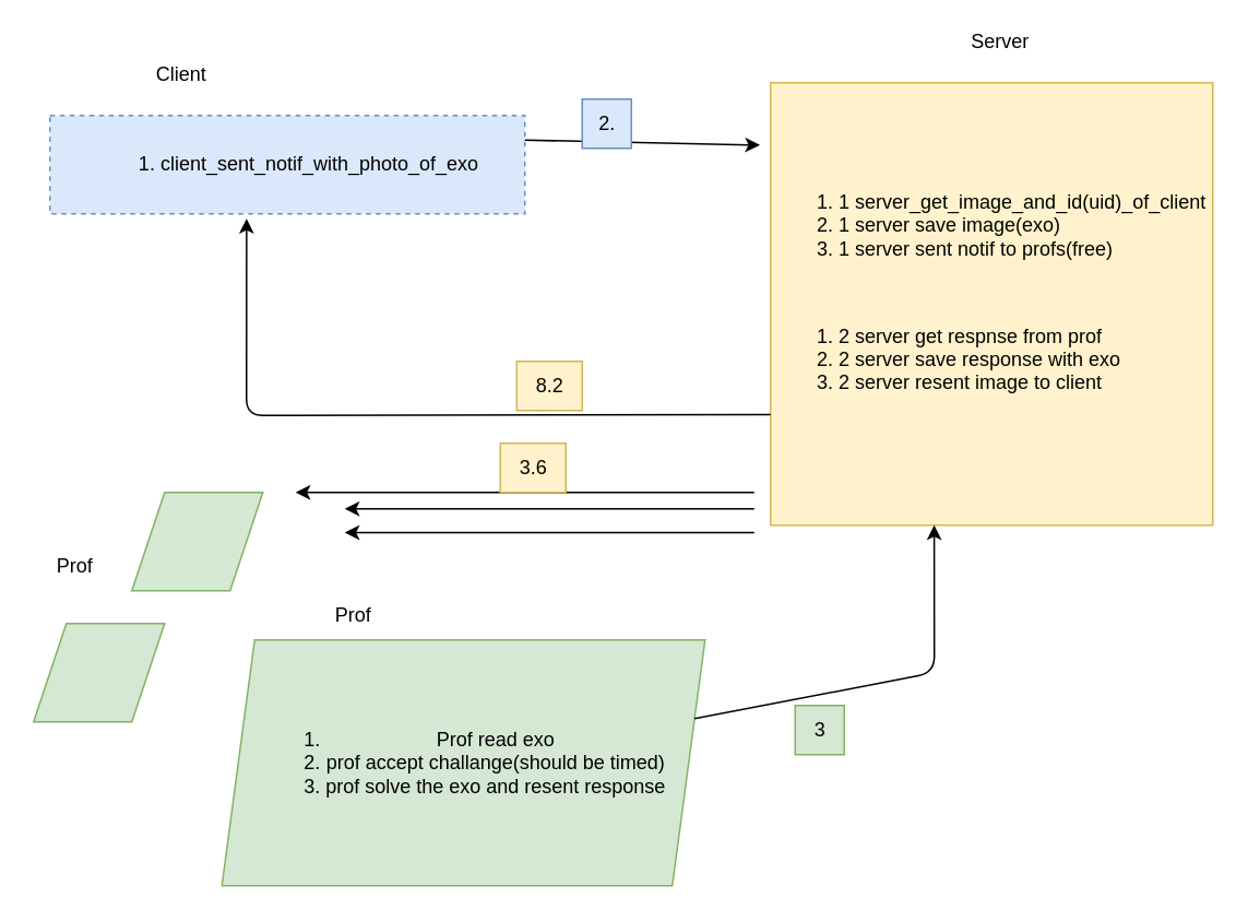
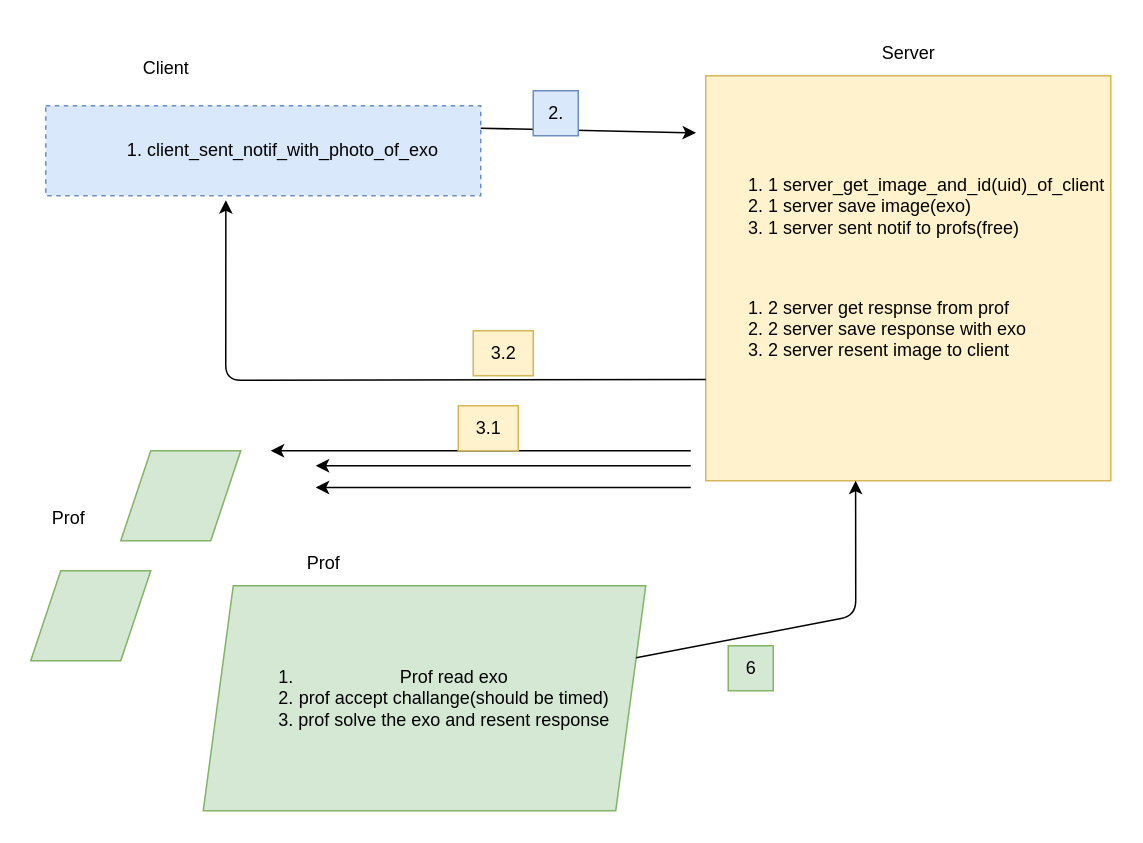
  <mxCell id="0" />
  <mxCell id="1" parent="0" />
  <mxCell id="2" value="&lt;ol&gt;&lt;li&gt;client_sent_notif_with_photo_of_exo&lt;/li&gt;&lt;/ol&gt;" style="rounded=0;whiteSpace=wrap;html=1;fillColor=#dae8fc;strokeColor=#6c8ebf;dashed=1;" vertex="1" parent="1"><mxGeometry x="30" y="70" width="290" height="60" as="geometry" /></mxCell>
  <mxCell id="3" value="" style="endArrow=classic;html=1;exitX=1;exitY=0.25;exitDx=0;exitDy=0;entryX=-0.024;entryY=0.141;entryDx=0;entryDy=0;entryPerimeter=0;" edge="1" parent="1" source="2" target="4"><mxGeometry width="50" height="50" relative="1" as="geometry"><mxPoint x="320" y="300" as="sourcePoint" /><mxPoint x="350" y="85" as="targetPoint" /></mxGeometry></mxCell>
  <mxCell id="4" value="&lt;ol&gt;&lt;li&gt;1 server_get_image_and_id(uid)_of_client&lt;/li&gt;&lt;li&gt;1 server save image(exo)&lt;/li&gt;&lt;li&gt;1 server sent notif to profs(free)&lt;/li&gt;&lt;/ol&gt;&lt;div&gt;&lt;br&gt;&lt;/div&gt;&lt;div&gt;&lt;ol&gt;&lt;li&gt;2 server get respnse from prof&lt;/li&gt;&lt;li&gt;2 server save response with exo&lt;/li&gt;&lt;li&gt;2 server resent image to client&lt;/li&gt;&lt;/ol&gt;&lt;/div&gt;&lt;div&gt;&lt;br&gt;&lt;/div&gt;" style="whiteSpace=wrap;html=1;aspect=fixed;align=left;fillColor=#fff2cc;strokeColor=#d6b656;" vertex="1" parent="1"><mxGeometry x="470" y="50" width="270" height="270" as="geometry" /></mxCell>
  <mxCell id="5" value="" style="endArrow=classic;html=1;" edge="1" parent="1"><mxGeometry width="50" height="50" relative="1" as="geometry"><mxPoint x="460" y="310" as="sourcePoint" /><mxPoint x="210" y="310" as="targetPoint" /></mxGeometry></mxCell>
  <mxCell id="6" value="" style="endArrow=classic;html=1;" edge="1" parent="1"><mxGeometry width="50" height="50" relative="1" as="geometry"><mxPoint x="460" y="300" as="sourcePoint" /><mxPoint x="180" y="300" as="targetPoint" /></mxGeometry></mxCell>
  <mxCell id="7" value="" style="endArrow=classic;html=1;" edge="1" parent="1"><mxGeometry width="50" height="50" relative="1" as="geometry"><mxPoint x="460" y="324.5" as="sourcePoint" /><mxPoint x="210" y="324.5" as="targetPoint" /></mxGeometry></mxCell>
- <mxCell id="8" value="&lt;div&gt;3.6&lt;/div&gt;" style="text;html=1;align=center;verticalAlign=middle;resizable=0;points=[];autosize=1;strokeColor=#d6b656;fillColor=#fff2cc;" vertex="1" parent="1"><mxGeometry x="305" y="270" width="40" height="30" as="geometry" /></mxCell>
+ <mxCell id="8" value="&lt;div&gt;3.1&lt;/div&gt;" style="text;html=1;align=center;verticalAlign=middle;resizable=0;points=[];autosize=1;strokeColor=#d6b656;fillColor=#fff2cc;" vertex="1" parent="1"><mxGeometry x="305" y="270" width="40" height="30" as="geometry" /></mxCell>
  <mxCell id="9" value="&lt;div&gt;2.&lt;/div&gt;" style="text;html=1;align=center;verticalAlign=middle;resizable=0;points=[];autosize=1;strokeColor=#6c8ebf;fillColor=#dae8fc;" vertex="1" parent="1"><mxGeometry x="355" y="60" width="30" height="30" as="geometry" /></mxCell>
  <mxCell id="10" value="" style="shape=parallelogram;perimeter=parallelogramPerimeter;whiteSpace=wrap;html=1;fixedSize=1;fillColor=#d5e8d4;strokeColor=#82b366;" vertex="1" parent="1"><mxGeometry x="20" y="380" width="80" height="60" as="geometry" /></mxCell>
  <mxCell id="11" value="Prof" style="text;html=1;align=center;verticalAlign=middle;resizable=0;points=[];autosize=1;strokeColor=none;fillColor=none;" vertex="1" parent="1"><mxGeometry x="20" y="330" width="50" height="30" as="geometry" /></mxCell>
  <mxCell id="12" value="Client" style="text;html=1;align=center;verticalAlign=middle;resizable=0;points=[];autosize=1;strokeColor=none;fillColor=none;" vertex="1" parent="1"><mxGeometry x="85" y="30" width="50" height="30" as="geometry" /></mxCell>
- <mxCell id="13" value="Server" style="text;html=1;align=center;verticalAlign=middle;resizable=0;points=[];autosize=1;strokeColor=none;fillColor=none;" vertex="1" parent="1"><mxGeometry x="580" y="10" width="60" height="30" as="geometry" /></mxCell>
+ <mxCell id="13" value="Server" style="text;html=1;align=center;verticalAlign=middle;resizable=0;points=[];autosize=1;strokeColor=none;fillColor=none;" vertex="1" parent="1"><mxGeometry x="575" y="20" width="60" height="30" as="geometry" /></mxCell>
  <mxCell id="14" value="&lt;ol&gt;&lt;li&gt;Prof read exo&lt;/li&gt;&lt;li&gt;prof accept challange(should be timed)&lt;/li&gt;&lt;li&gt;prof solve the exo and resent response&lt;/li&gt;&lt;/ol&gt;" style="shape=parallelogram;perimeter=parallelogramPerimeter;whiteSpace=wrap;html=1;fixedSize=1;fillColor=#d5e8d4;strokeColor=#82b366;" vertex="1" parent="1"><mxGeometry x="135" y="390" width="295" height="150" as="geometry" /></mxCell>
  <mxCell id="15" value="" style="shape=parallelogram;perimeter=parallelogramPerimeter;whiteSpace=wrap;html=1;fixedSize=1;fillColor=#d5e8d4;strokeColor=#82b366;" vertex="1" parent="1"><mxGeometry x="80" y="300" width="80" height="60" as="geometry" /></mxCell>
  <mxCell id="16" value="Prof" style="text;html=1;align=center;verticalAlign=middle;resizable=0;points=[];autosize=1;strokeColor=none;fillColor=none;" vertex="1" parent="1"><mxGeometry x="190" y="360" width="50" height="30" as="geometry" /></mxCell>
  <mxCell id="17" value="" style="endArrow=classic;html=1;entryX=0.37;entryY=1;entryDx=0;entryDy=0;entryPerimeter=0;" edge="1" parent="1" source="14" target="4"><mxGeometry width="50" height="50" relative="1" as="geometry"><mxPoint x="420" y="380" as="sourcePoint" /><mxPoint x="680" y="390" as="targetPoint" /><Array as="points"><mxPoint x="570" y="410" /></Array></mxGeometry></mxCell>
  <mxCell id="18" value="" style="endArrow=classic;html=1;entryX=0.414;entryY=1.05;entryDx=0;entryDy=0;entryPerimeter=0;exitX=0;exitY=0.75;exitDx=0;exitDy=0;" edge="1" parent="1" source="4" target="2"><mxGeometry width="50" height="50" relative="1" as="geometry"><mxPoint x="420" y="310" as="sourcePoint" /><mxPoint x="470" y="260" as="targetPoint" /><Array as="points"><mxPoint x="150" y="253" /></Array></mxGeometry></mxCell>
- <mxCell id="19" value="8.2" style="text;html=1;align=center;verticalAlign=middle;resizable=0;points=[];autosize=1;strokeColor=#d6b656;fillColor=#fff2cc;" vertex="1" parent="1"><mxGeometry x="315" y="220" width="40" height="30" as="geometry" /></mxCell>
- <mxCell id="20" value="3" style="text;html=1;align=center;verticalAlign=middle;resizable=0;points=[];autosize=1;strokeColor=#82b366;fillColor=#d5e8d4;" vertex="1" parent="1"><mxGeometry x="485" y="430" width="30" height="30" as="geometry" /></mxCell>
+ <mxCell id="19" value="3.2" style="text;html=1;align=center;verticalAlign=middle;resizable=0;points=[];autosize=1;strokeColor=#d6b656;fillColor=#fff2cc;" vertex="1" parent="1"><mxGeometry x="315" y="220" width="40" height="30" as="geometry" /></mxCell>
+ <mxCell id="20" value="6" style="text;html=1;align=center;verticalAlign=middle;resizable=0;points=[];autosize=1;strokeColor=#82b366;fillColor=#d5e8d4;" vertex="1" parent="1"><mxGeometry x="485" y="430" width="30" height="30" as="geometry" /></mxCell>
